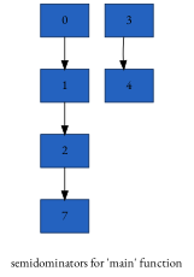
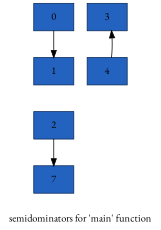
  digraph {
    fontname="EB Garamond"
    label="semidominators for 'main' function"
    node [color="#072757" fillcolor="#2462bf" fontname="EB Garamond" shape=record style=filled]
    edge [fontname="EB Garamond"]
    n1 [label="{0}"]
    n2 [label="{1}"]
    n3 [label="{2}"]
    n4 [label="{7}"]
    n5 [label="{3}"]
    n6 [label="{4}"]
    n1 -> n2
-   n2 -> n3
    n3 -> n4
-   n5 -> n6
+   n6 -> n5
  }
